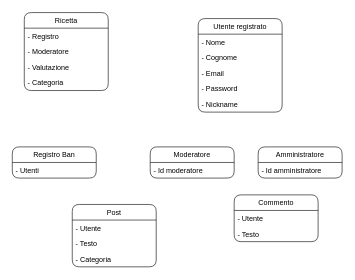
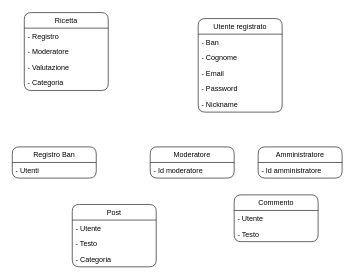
  <mxCell id="0" />
  <mxCell id="1" parent="0" />
  <mxCell id="2" value="Ricetta" style="swimlane;fontStyle=0;childLayout=stackLayout;horizontal=1;startSize=26;fillColor=none;horizontalStack=0;resizeParent=1;resizeParentMax=0;resizeLast=0;collapsible=1;marginBottom=0;rounded=1;" vertex="1" parent="1"><mxGeometry x="40" y="20" width="140" height="130" as="geometry" /></mxCell>
  <mxCell id="3" value="- Registro" style="text;strokeColor=none;fillColor=none;align=left;verticalAlign=top;spacingLeft=4;spacingRight=4;overflow=hidden;rotatable=0;points=[[0,0.5],[1,0.5]];portConstraint=eastwest;" vertex="1" parent="2"><mxGeometry y="26" width="140" height="26" as="geometry" /></mxCell>
  <mxCell id="4" value="- Moderatore" style="text;strokeColor=none;fillColor=none;align=left;verticalAlign=top;spacingLeft=4;spacingRight=4;overflow=hidden;rotatable=0;points=[[0,0.5],[1,0.5]];portConstraint=eastwest;" vertex="1" parent="2"><mxGeometry y="52" width="140" height="26" as="geometry" /></mxCell>
  <mxCell id="5" value="- Valutazione" style="text;strokeColor=none;fillColor=none;align=left;verticalAlign=top;spacingLeft=4;spacingRight=4;overflow=hidden;rotatable=0;points=[[0,0.5],[1,0.5]];portConstraint=eastwest;" vertex="1" parent="2"><mxGeometry y="78" width="140" height="26" as="geometry" /></mxCell>
  <mxCell id="6" value="- Categoria" style="text;strokeColor=none;fillColor=none;align=left;verticalAlign=top;spacingLeft=4;spacingRight=4;overflow=hidden;rotatable=0;points=[[0,0.5],[1,0.5]];portConstraint=eastwest;" vertex="1" parent="2"><mxGeometry y="104" width="140" height="26" as="geometry" /></mxCell>
  <mxCell id="7" value="Utente registrato" style="swimlane;fontStyle=0;childLayout=stackLayout;horizontal=1;startSize=26;fillColor=none;horizontalStack=0;resizeParent=1;resizeParentMax=0;resizeLast=0;collapsible=1;marginBottom=0;rounded=1;" vertex="1" parent="1"><mxGeometry x="330" y="30" width="140" height="156" as="geometry" /></mxCell>
- <mxCell id="8" value="- Nome" style="text;strokeColor=none;fillColor=none;align=left;verticalAlign=top;spacingLeft=4;spacingRight=4;overflow=hidden;rotatable=0;points=[[0,0.5],[1,0.5]];portConstraint=eastwest;" vertex="1" parent="7"><mxGeometry y="26" width="140" height="26" as="geometry" /></mxCell>
+ <mxCell id="8" value="- Ban" style="text;strokeColor=none;fillColor=none;align=left;verticalAlign=top;spacingLeft=4;spacingRight=4;overflow=hidden;rotatable=0;points=[[0,0.5],[1,0.5]];portConstraint=eastwest;" vertex="1" parent="7"><mxGeometry y="26" width="140" height="26" as="geometry" /></mxCell>
  <mxCell id="9" value="- Cognome" style="text;strokeColor=none;fillColor=none;align=left;verticalAlign=top;spacingLeft=4;spacingRight=4;overflow=hidden;rotatable=0;points=[[0,0.5],[1,0.5]];portConstraint=eastwest;" vertex="1" parent="7"><mxGeometry y="52" width="140" height="26" as="geometry" /></mxCell>
  <mxCell id="10" value="- Email" style="text;strokeColor=none;fillColor=none;align=left;verticalAlign=top;spacingLeft=4;spacingRight=4;overflow=hidden;rotatable=0;points=[[0,0.5],[1,0.5]];portConstraint=eastwest;" vertex="1" parent="7"><mxGeometry y="78" width="140" height="26" as="geometry" /></mxCell>
  <mxCell id="11" value="- Password" style="text;strokeColor=none;fillColor=none;align=left;verticalAlign=top;spacingLeft=4;spacingRight=4;overflow=hidden;rotatable=0;points=[[0,0.5],[1,0.5]];portConstraint=eastwest;" vertex="1" parent="7"><mxGeometry y="104" width="140" height="26" as="geometry" /></mxCell>
  <mxCell id="12" value="- Nickname" style="text;strokeColor=none;fillColor=none;align=left;verticalAlign=top;spacingLeft=4;spacingRight=4;overflow=hidden;rotatable=0;points=[[0,0.5],[1,0.5]];portConstraint=eastwest;" vertex="1" parent="7"><mxGeometry y="130" width="140" height="26" as="geometry" /></mxCell>
  <mxCell id="13" value="Moderatore" style="swimlane;fontStyle=0;childLayout=stackLayout;horizontal=1;startSize=26;fillColor=none;horizontalStack=0;resizeParent=1;resizeParentMax=0;resizeLast=0;collapsible=1;marginBottom=0;rounded=1;" vertex="1" parent="1"><mxGeometry x="250" y="244" width="140" height="52" as="geometry" /></mxCell>
  <mxCell id="14" value="- Id moderatore" style="text;strokeColor=none;fillColor=none;align=left;verticalAlign=top;spacingLeft=4;spacingRight=4;overflow=hidden;rotatable=0;points=[[0,0.5],[1,0.5]];portConstraint=eastwest;" vertex="1" parent="13"><mxGeometry y="26" width="140" height="26" as="geometry" /></mxCell>
  <mxCell id="15" value="Amministratore" style="swimlane;fontStyle=0;childLayout=stackLayout;horizontal=1;startSize=26;fillColor=none;horizontalStack=0;resizeParent=1;resizeParentMax=0;resizeLast=0;collapsible=1;marginBottom=0;rounded=1;" vertex="1" parent="1"><mxGeometry x="430" y="244" width="140" height="52" as="geometry" /></mxCell>
  <mxCell id="16" value="- Id amministratore" style="text;strokeColor=none;fillColor=none;align=left;verticalAlign=top;spacingLeft=4;spacingRight=4;overflow=hidden;rotatable=0;points=[[0,0.5],[1,0.5]];portConstraint=eastwest;" vertex="1" parent="15"><mxGeometry y="26" width="140" height="26" as="geometry" /></mxCell>
  <mxCell id="17" value="Registro Ban" style="swimlane;fontStyle=0;childLayout=stackLayout;horizontal=1;startSize=26;fillColor=none;horizontalStack=0;resizeParent=1;resizeParentMax=0;resizeLast=0;collapsible=1;marginBottom=0;rounded=1;" vertex="1" parent="1"><mxGeometry x="20" y="244" width="140" height="52" as="geometry" /></mxCell>
  <mxCell id="18" value="- Utenti" style="text;strokeColor=none;fillColor=none;align=left;verticalAlign=top;spacingLeft=4;spacingRight=4;overflow=hidden;rotatable=0;points=[[0,0.5],[1,0.5]];portConstraint=eastwest;" vertex="1" parent="17"><mxGeometry y="26" width="140" height="26" as="geometry" /></mxCell>
  <mxCell id="19" value="Post" style="swimlane;fontStyle=0;childLayout=stackLayout;horizontal=1;startSize=26;fillColor=none;horizontalStack=0;resizeParent=1;resizeParentMax=0;resizeLast=0;collapsible=1;marginBottom=0;rounded=1;" vertex="1" parent="1"><mxGeometry x="120" y="340" width="140" height="104" as="geometry" /></mxCell>
  <mxCell id="20" value="- Utente" style="text;strokeColor=none;fillColor=none;align=left;verticalAlign=top;spacingLeft=4;spacingRight=4;overflow=hidden;rotatable=0;points=[[0,0.5],[1,0.5]];portConstraint=eastwest;" vertex="1" parent="19"><mxGeometry y="26" width="140" height="26" as="geometry" /></mxCell>
  <mxCell id="21" value="- Testo" style="text;strokeColor=none;fillColor=none;align=left;verticalAlign=top;spacingLeft=4;spacingRight=4;overflow=hidden;rotatable=0;points=[[0,0.5],[1,0.5]];portConstraint=eastwest;" vertex="1" parent="19"><mxGeometry y="52" width="140" height="26" as="geometry" /></mxCell>
  <mxCell id="22" value="- Categoria" style="text;strokeColor=none;fillColor=none;align=left;verticalAlign=top;spacingLeft=4;spacingRight=4;overflow=hidden;rotatable=0;points=[[0,0.5],[1,0.5]];portConstraint=eastwest;" vertex="1" parent="19"><mxGeometry y="78" width="140" height="26" as="geometry" /></mxCell>
  <mxCell id="23" value="Commento" style="swimlane;fontStyle=0;childLayout=stackLayout;horizontal=1;startSize=26;fillColor=none;horizontalStack=0;resizeParent=1;resizeParentMax=0;resizeLast=0;collapsible=1;marginBottom=0;rounded=1;" vertex="1" parent="1"><mxGeometry x="390" y="324" width="140" height="78" as="geometry" /></mxCell>
  <mxCell id="24" value="- Utente" style="text;strokeColor=none;fillColor=none;align=left;verticalAlign=top;spacingLeft=4;spacingRight=4;overflow=hidden;rotatable=0;points=[[0,0.5],[1,0.5]];portConstraint=eastwest;" vertex="1" parent="23"><mxGeometry y="26" width="140" height="26" as="geometry" /></mxCell>
  <mxCell id="25" value="- Testo" style="text;strokeColor=none;fillColor=none;align=left;verticalAlign=top;spacingLeft=4;spacingRight=4;overflow=hidden;rotatable=0;points=[[0,0.5],[1,0.5]];portConstraint=eastwest;" vertex="1" parent="23"><mxGeometry y="52" width="140" height="26" as="geometry" /></mxCell>
